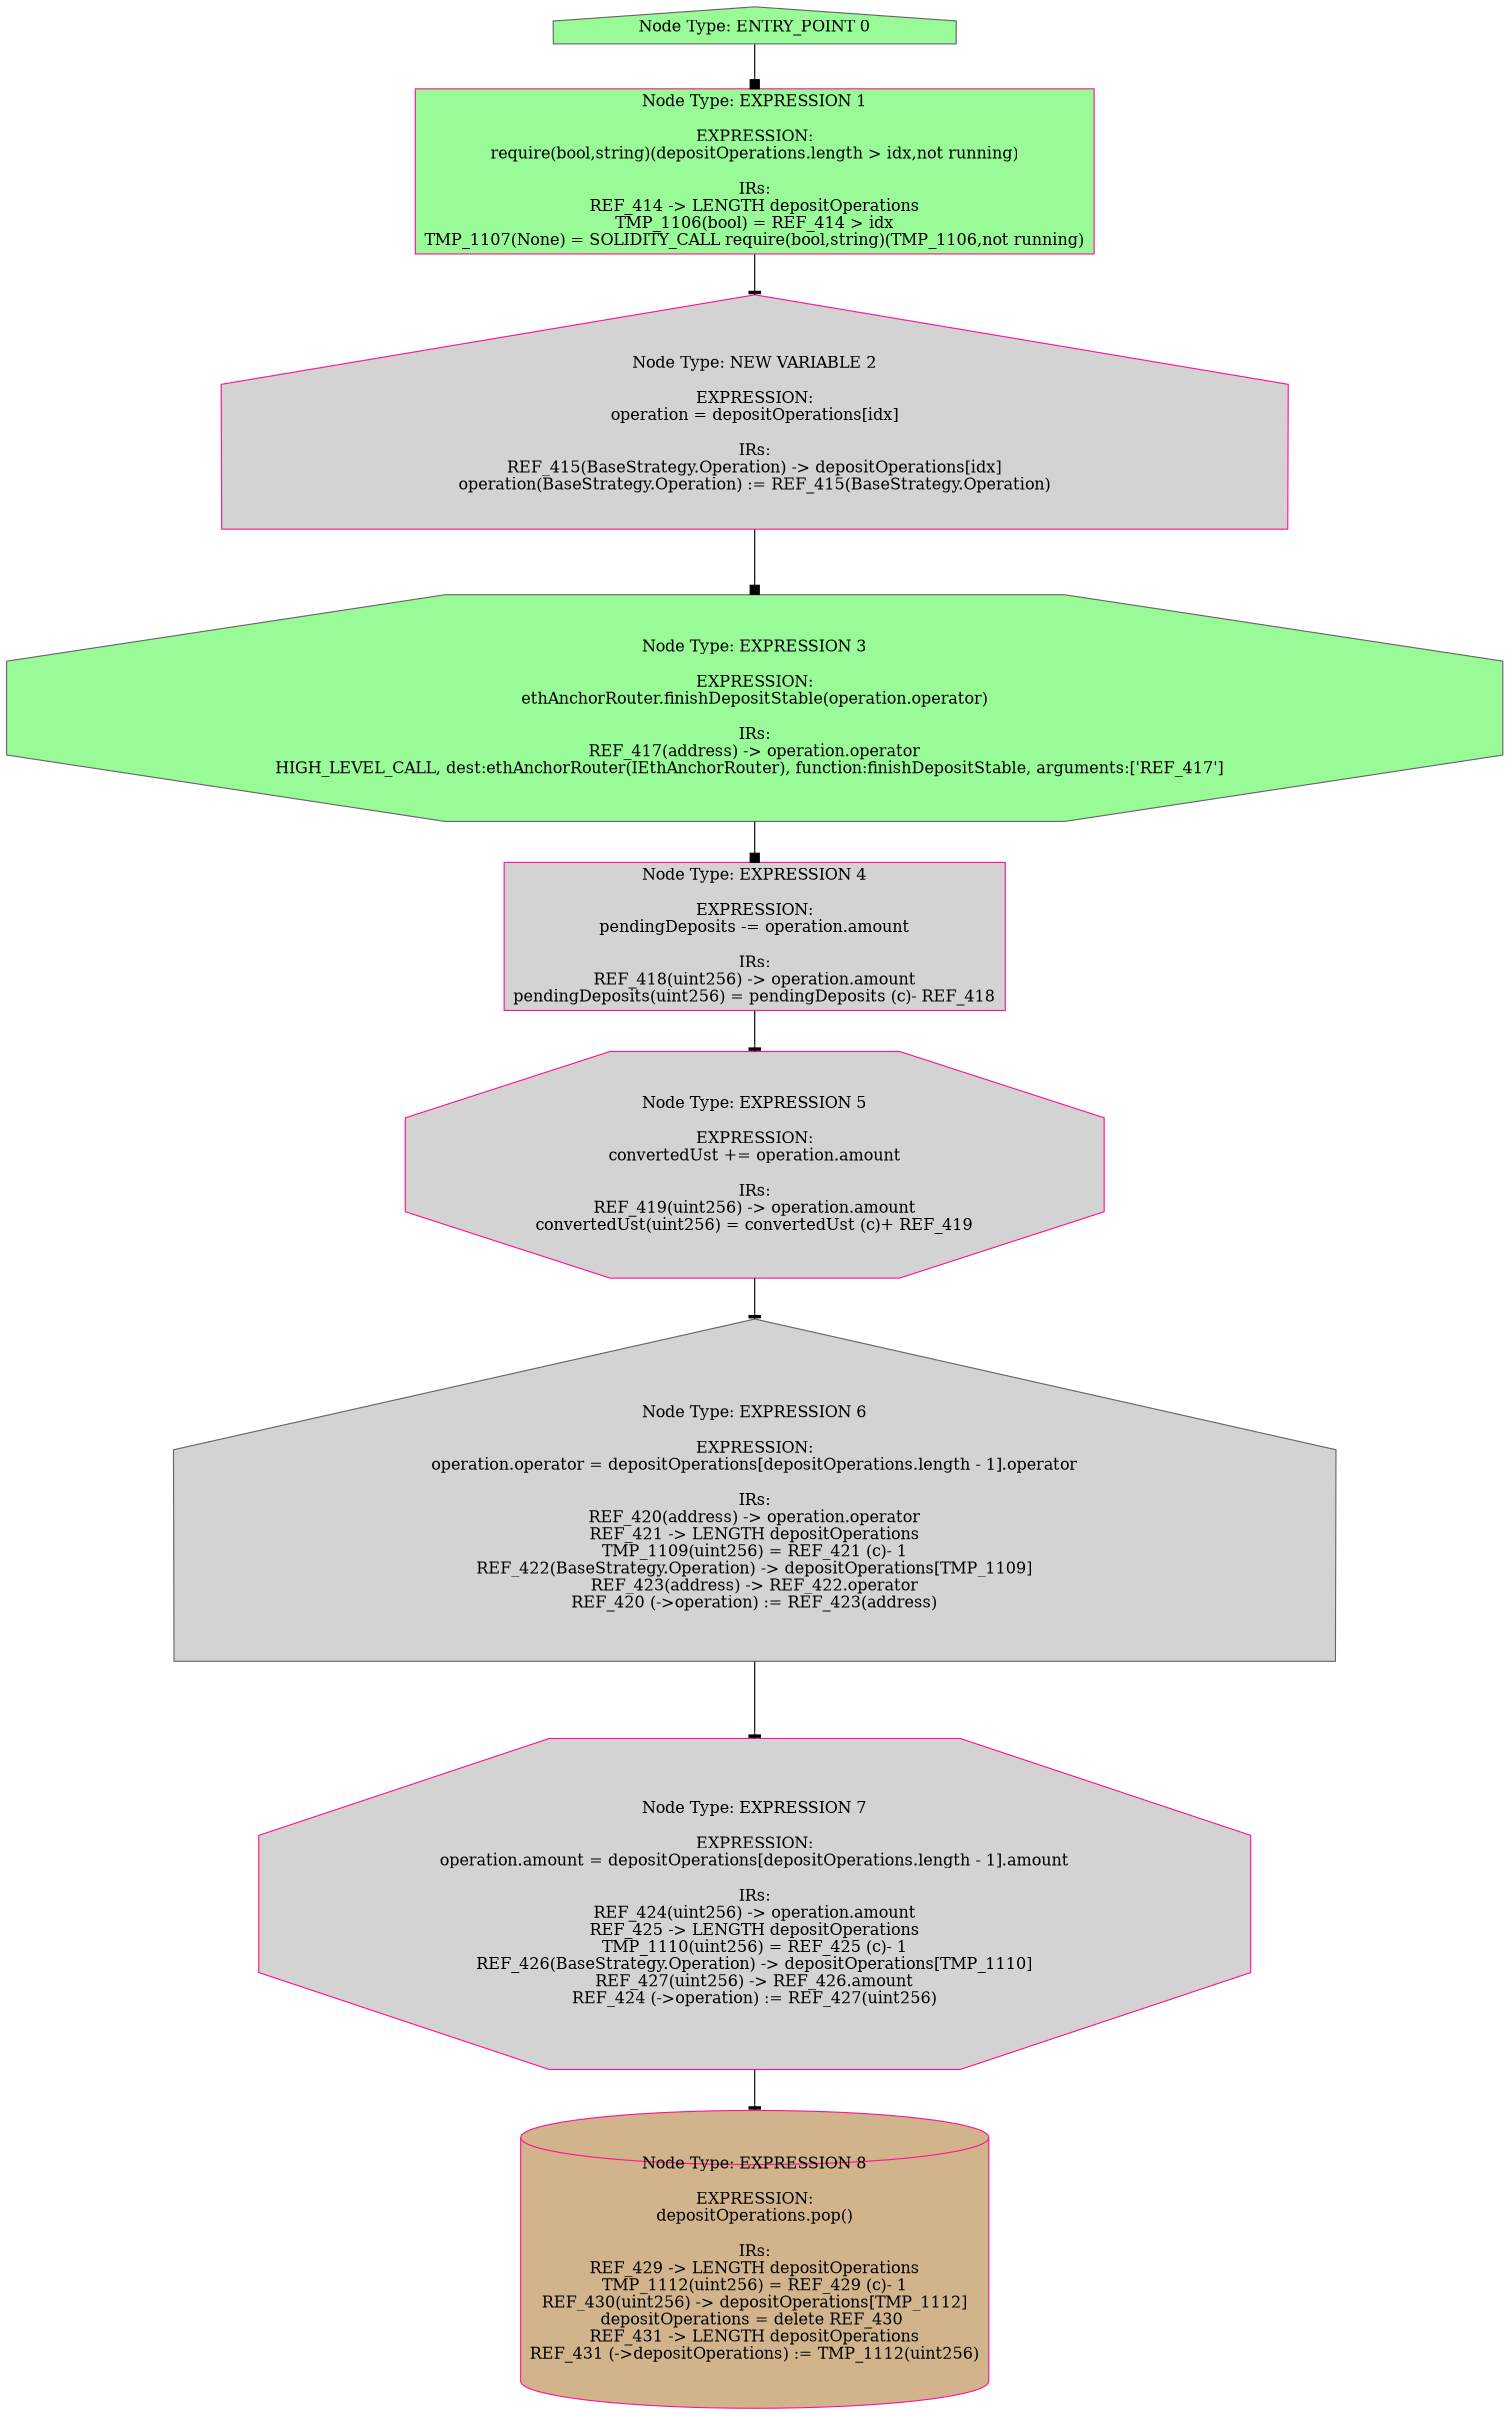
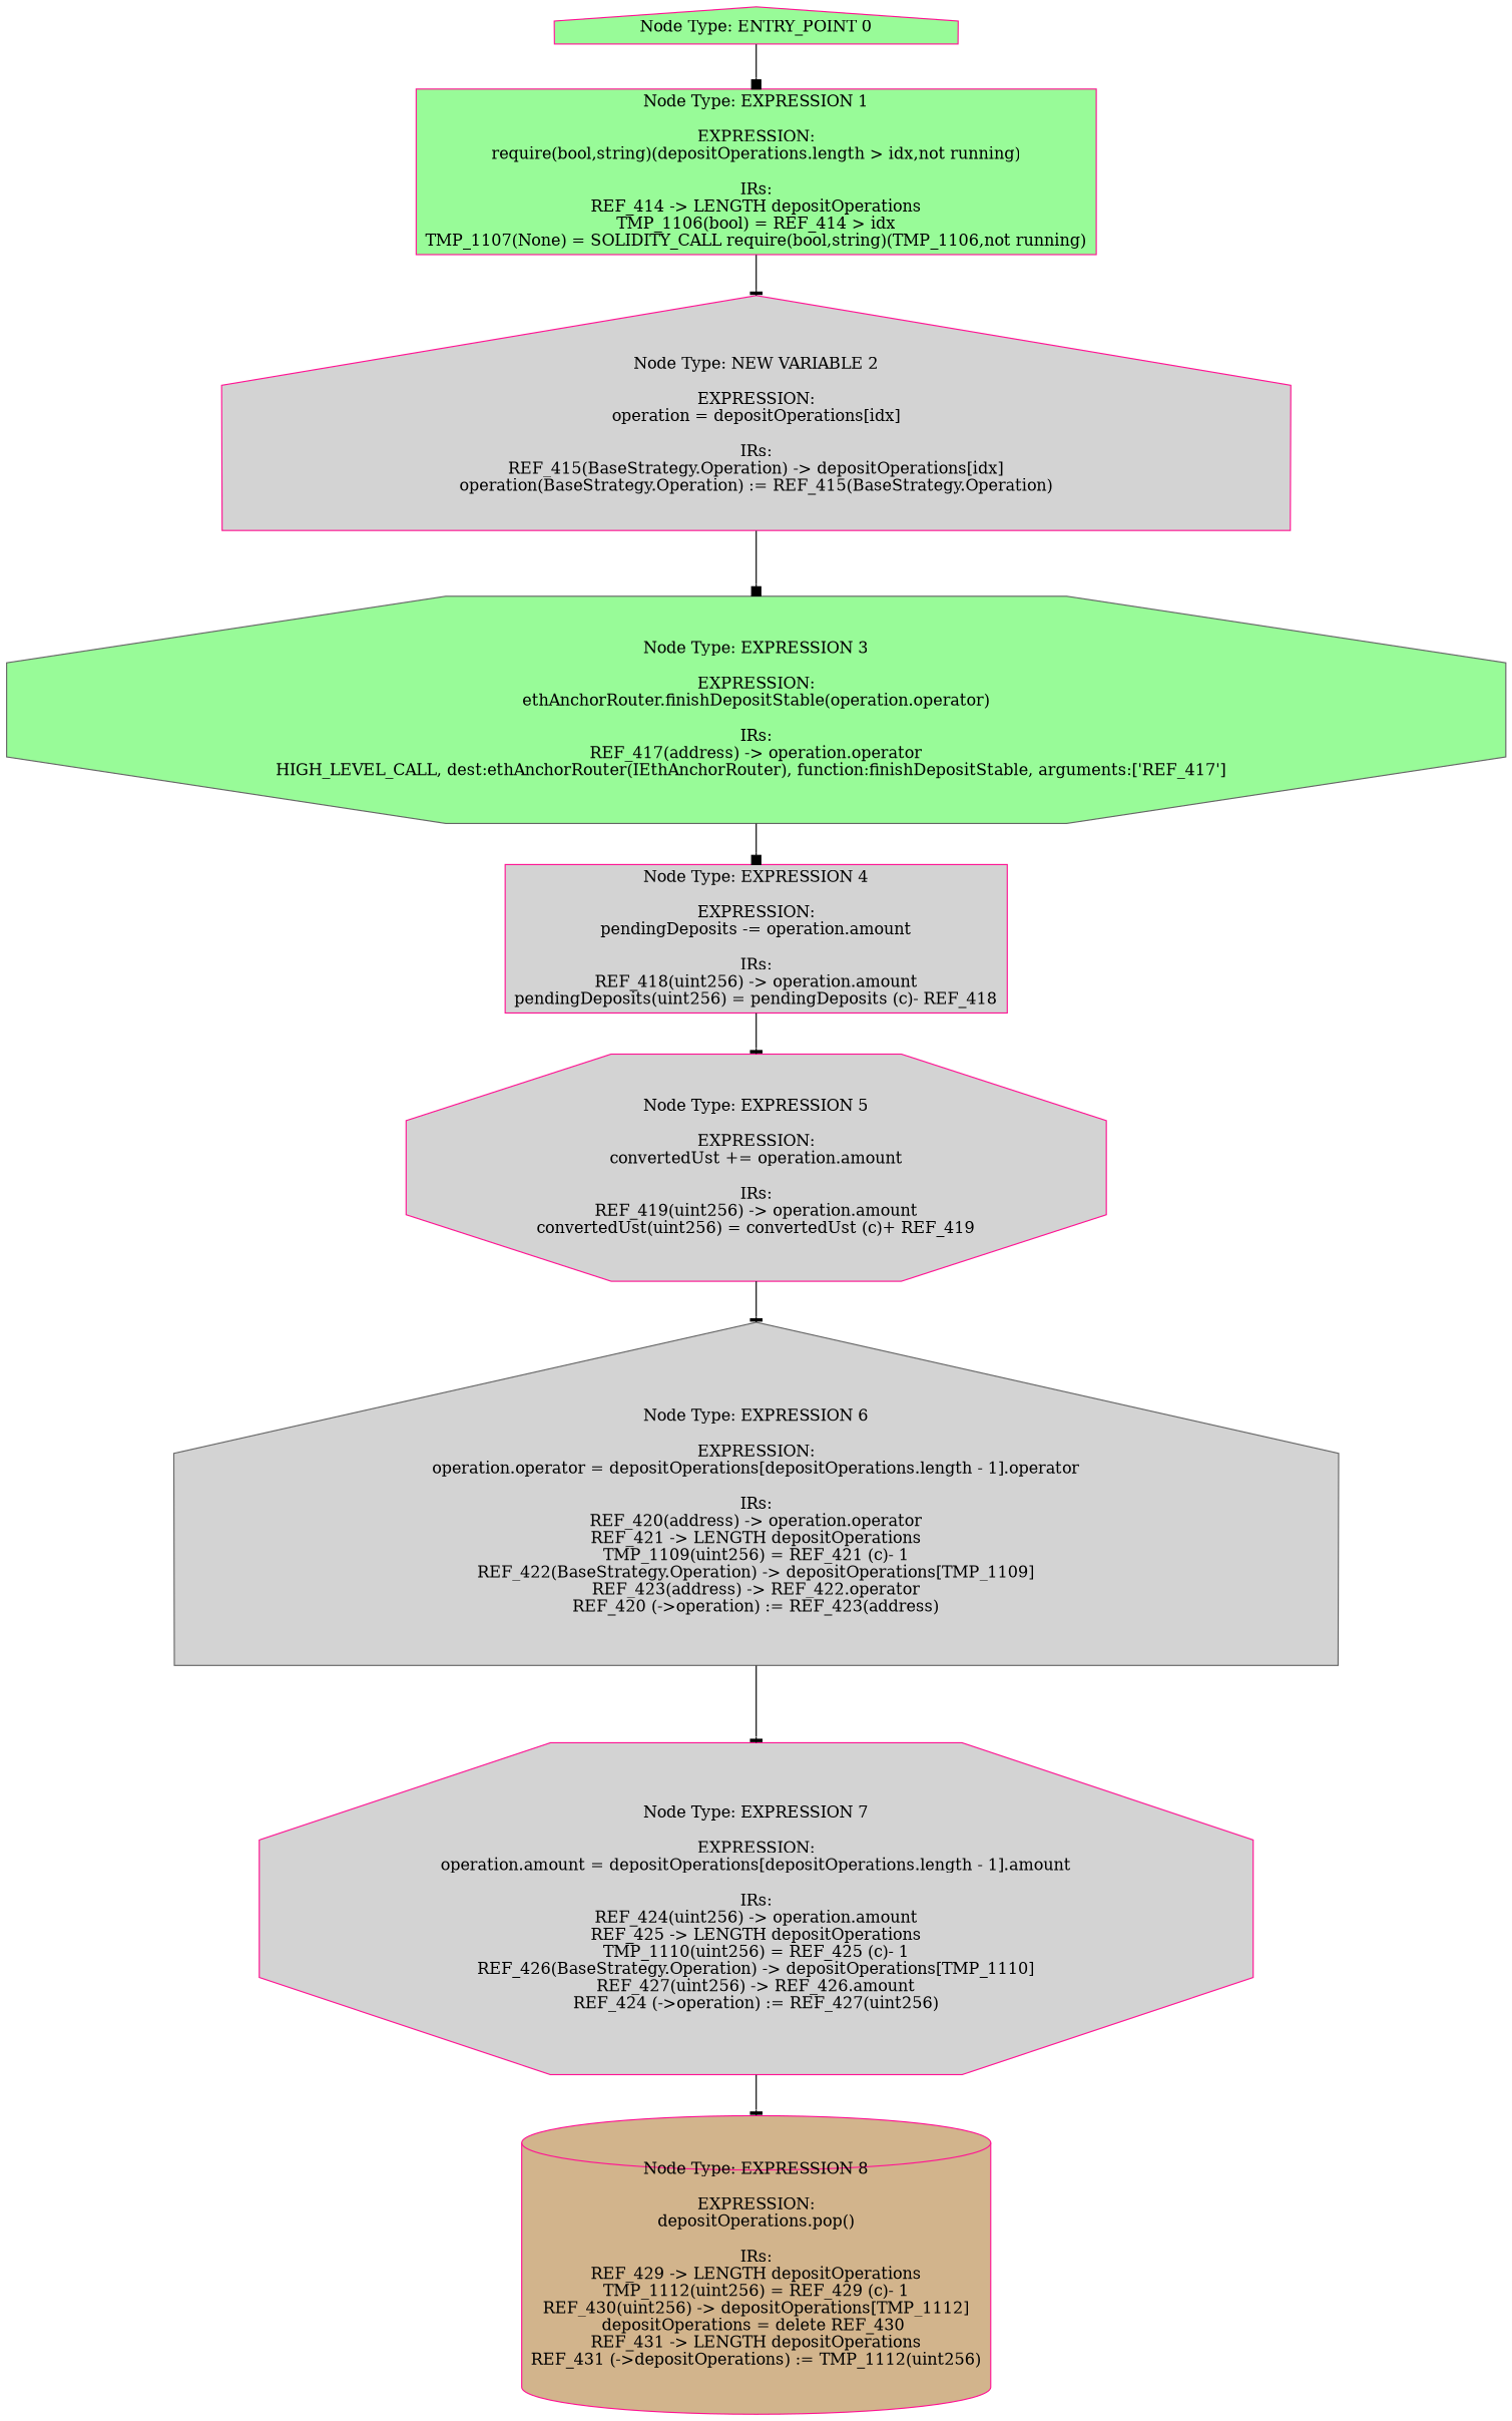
  digraph {
    node [style=filled fillcolor=lightgrey color=deeppink shape=house]
    edge [arrowhead=tee]
-   n1 [label="Node Type: ENTRY_POINT 0\n" fillcolor=palegreen color=gray40]
+   n1 [label="Node Type: ENTRY_POINT 0\n" fillcolor=palegreen]
    n2 [label="Node Type: EXPRESSION 1\n\nEXPRESSION:\nrequire(bool,string)(depositOperations.length > idx,not running)\n\nIRs:\nREF_414 -> LENGTH depositOperations\nTMP_1106(bool) = REF_414 > idx\nTMP_1107(None) = SOLIDITY_CALL require(bool,string)(TMP_1106,not running)" fillcolor=palegreen shape=box]
    n3 [label="Node Type: NEW VARIABLE 2\n\nEXPRESSION:\noperation = depositOperations[idx]\n\nIRs:\nREF_415(BaseStrategy.Operation) -> depositOperations[idx]\noperation(BaseStrategy.Operation) := REF_415(BaseStrategy.Operation)"]
    n4 [label="Node Type: EXPRESSION 3\n\nEXPRESSION:\nethAnchorRouter.finishDepositStable(operation.operator)\n\nIRs:\nREF_417(address) -> operation.operator\nHIGH_LEVEL_CALL, dest:ethAnchorRouter(IEthAnchorRouter), function:finishDepositStable, arguments:['REF_417']  " fillcolor=palegreen color=gray40 shape=octagon]
    n5 [label="Node Type: EXPRESSION 4\n\nEXPRESSION:\npendingDeposits -= operation.amount\n\nIRs:\nREF_418(uint256) -> operation.amount\npendingDeposits(uint256) = pendingDeposits (c)- REF_418" shape=box]
    n6 [label="Node Type: EXPRESSION 5\n\nEXPRESSION:\nconvertedUst += operation.amount\n\nIRs:\nREF_419(uint256) -> operation.amount\nconvertedUst(uint256) = convertedUst (c)+ REF_419" shape=octagon]
    n7 [label="Node Type: EXPRESSION 6\n\nEXPRESSION:\noperation.operator = depositOperations[depositOperations.length - 1].operator\n\nIRs:\nREF_420(address) -> operation.operator\nREF_421 -> LENGTH depositOperations\nTMP_1109(uint256) = REF_421 (c)- 1\nREF_422(BaseStrategy.Operation) -> depositOperations[TMP_1109]\nREF_423(address) -> REF_422.operator\nREF_420 (->operation) := REF_423(address)" color=gray40]
    n8 [label="Node Type: EXPRESSION 7\n\nEXPRESSION:\noperation.amount = depositOperations[depositOperations.length - 1].amount\n\nIRs:\nREF_424(uint256) -> operation.amount\nREF_425 -> LENGTH depositOperations\nTMP_1110(uint256) = REF_425 (c)- 1\nREF_426(BaseStrategy.Operation) -> depositOperations[TMP_1110]\nREF_427(uint256) -> REF_426.amount\nREF_424 (->operation) := REF_427(uint256)" shape=octagon]
    n9 [label="Node Type: EXPRESSION 8\n\nEXPRESSION:\ndepositOperations.pop()\n\nIRs:\nREF_429 -> LENGTH depositOperations\nTMP_1112(uint256) = REF_429 (c)- 1\nREF_430(uint256) -> depositOperations[TMP_1112]\ndepositOperations = delete REF_430 \nREF_431 -> LENGTH depositOperations\nREF_431 (->depositOperations) := TMP_1112(uint256)" fillcolor=tan shape=cylinder]
    n1 -> n2 [arrowhead=box]
    n2 -> n3
    n3 -> n4 [arrowhead=box]
    n4 -> n5 [arrowhead=box]
    n5 -> n6
    n6 -> n7
    n7 -> n8
    n8 -> n9
  }
